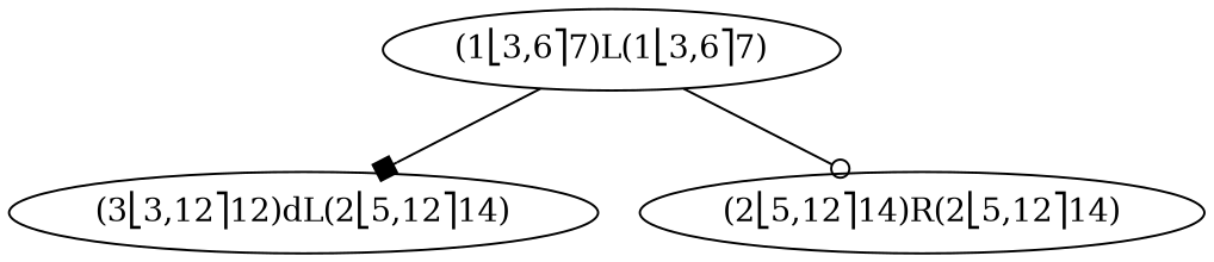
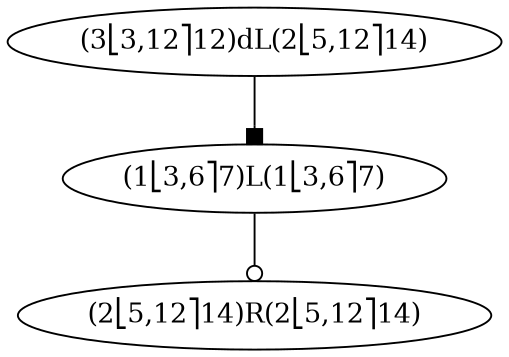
  digraph {
    n1 [label="(3⎣3,12⎤12)dL(2⎣5,12⎤14)"]
    n2 [label="(1⎣3,6⎤7)L(1⎣3,6⎤7)"]
    n3 [label="(2⎣5,12⎤14)R(2⎣5,12⎤14)"]
-   n2 -> n1 [arrowhead=box]
+   n1 -> n2 [arrowhead=box]
    n2 -> n3 [arrowhead=odot]
  }
